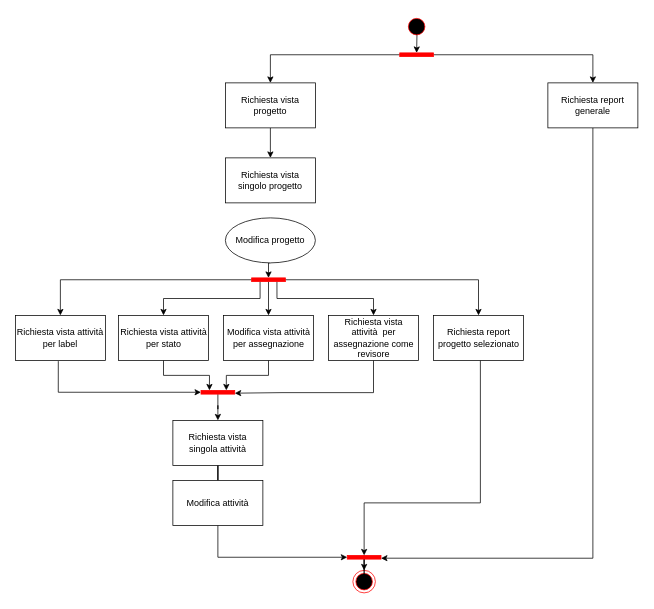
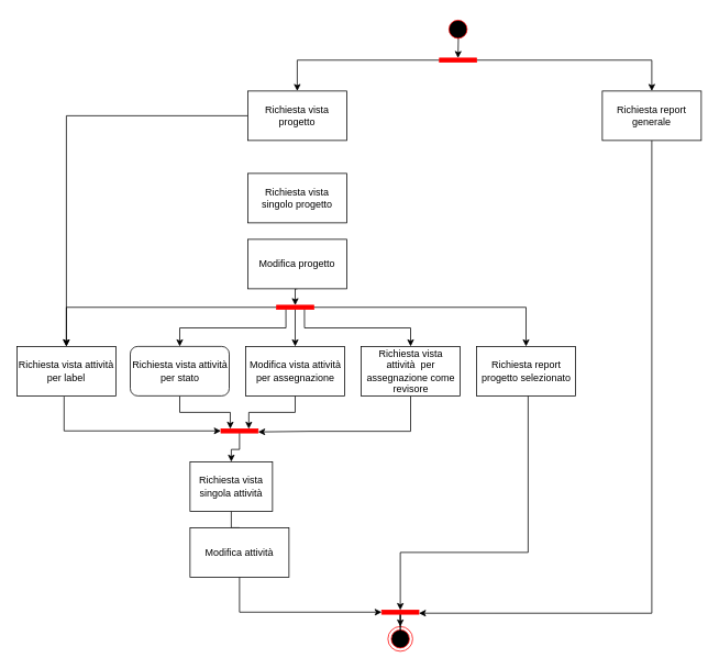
  <mxCell id="0" />
  <mxCell id="1" parent="0" />
  <mxCell id="2" value="" style="ellipse;shape=endState;fillColor=#000000;strokeColor=#ff0000" vertex="1" parent="1"><mxGeometry x="470" y="760" width="30" height="30" as="geometry" /></mxCell>
  <mxCell id="3" style="edgeStyle=orthogonalEdgeStyle;rounded=0;orthogonalLoop=1;jettySize=auto;html=1;" edge="1" parent="1" source="4" target="2"><mxGeometry relative="1" as="geometry" /></mxCell>
  <mxCell id="4" value="" style="whiteSpace=wrap;strokeColor=#FF0000;fillColor=#FF0000;direction=south;" vertex="1" parent="1"><mxGeometry x="462.5" y="740" width="45" height="5" as="geometry" /></mxCell>
  <mxCell id="5" style="edgeStyle=orthogonalEdgeStyle;rounded=0;orthogonalLoop=1;jettySize=auto;html=1;entryX=0;entryY=0.5;entryDx=0;entryDy=0;exitX=0.515;exitY=0.85;exitDx=0;exitDy=0;exitPerimeter=0;" edge="1" parent="1" source="6" target="14"><mxGeometry relative="1" as="geometry" /></mxCell>
  <mxCell id="6" value="" style="ellipse;shape=startState;fillColor=#000000;strokeColor=#ff0000;" vertex="1" parent="1"><mxGeometry x="540" y="20" width="30" height="30" as="geometry" /></mxCell>
- <mxCell id="7" style="edgeStyle=orthogonalEdgeStyle;rounded=0;orthogonalLoop=1;jettySize=auto;html=1;" edge="1" parent="1" source="8" target="11"><mxGeometry relative="1" as="geometry" /></mxCell>
+ <mxCell id="7" style="edgeStyle=orthogonalEdgeStyle;rounded=0;orthogonalLoop=1;jettySize=auto;html=1;" edge="1" parent="1" source="8" target="22"><mxGeometry relative="1" as="geometry" /></mxCell>
  <mxCell id="8" value="Richiesta vista progetto" style="rounded=0;whiteSpace=wrap;html=1;" vertex="1" parent="1"><mxGeometry x="300" y="110" width="120" height="60" as="geometry" /></mxCell>
  <mxCell id="9" style="edgeStyle=orthogonalEdgeStyle;rounded=0;orthogonalLoop=1;jettySize=auto;html=1;entryX=0.75;entryY=0;entryDx=0;entryDy=0;" edge="1" parent="1" source="10" target="4"><mxGeometry relative="1" as="geometry"><Array as="points"><mxPoint x="790" y="744" /></Array></mxGeometry></mxCell>
  <mxCell id="10" value="Richiesta report generale" style="rounded=0;whiteSpace=wrap;html=1;" vertex="1" parent="1"><mxGeometry x="730" y="110" width="120" height="60" as="geometry" /></mxCell>
  <mxCell id="11" value="Richiesta vista singolo progetto" style="rounded=0;whiteSpace=wrap;html=1;" vertex="1" parent="1"><mxGeometry x="300" y="210" width="120" height="60" as="geometry" /></mxCell>
  <mxCell id="12" style="edgeStyle=orthogonalEdgeStyle;rounded=0;orthogonalLoop=1;jettySize=auto;html=1;exitX=0.5;exitY=1;exitDx=0;exitDy=0;entryX=0.5;entryY=0;entryDx=0;entryDy=0;" edge="1" parent="1" source="14" target="8"><mxGeometry relative="1" as="geometry"><Array as="points"><mxPoint x="360" y="73" /></Array></mxGeometry></mxCell>
  <mxCell id="13" style="edgeStyle=orthogonalEdgeStyle;rounded=0;orthogonalLoop=1;jettySize=auto;html=1;entryX=0.5;entryY=0;entryDx=0;entryDy=0;" edge="1" parent="1" source="14" target="10"><mxGeometry relative="1" as="geometry" /></mxCell>
  <mxCell id="14" value="" style="whiteSpace=wrap;strokeColor=#FF0000;fillColor=#FF0000;direction=south;" vertex="1" parent="1"><mxGeometry x="532.5" y="70" width="45" height="5" as="geometry" /></mxCell>
  <mxCell id="15" style="edgeStyle=orthogonalEdgeStyle;rounded=0;orthogonalLoop=1;jettySize=auto;html=1;entryX=0.5;entryY=0;entryDx=0;entryDy=0;" edge="1" parent="1" source="20" target="22"><mxGeometry relative="1" as="geometry"><mxPoint x="77.5" y="420" as="targetPoint" /></mxGeometry></mxCell>
  <mxCell id="16" style="edgeStyle=orthogonalEdgeStyle;rounded=0;orthogonalLoop=1;jettySize=auto;html=1;entryX=0.5;entryY=0;entryDx=0;entryDy=0;exitX=1;exitY=0.75;exitDx=0;exitDy=0;" edge="1" parent="1" source="20" target="24"><mxGeometry relative="1" as="geometry" /></mxCell>
  <mxCell id="17" style="edgeStyle=orthogonalEdgeStyle;rounded=0;orthogonalLoop=1;jettySize=auto;html=1;entryX=0.5;entryY=0;entryDx=0;entryDy=0;" edge="1" parent="1" source="20" target="26"><mxGeometry relative="1" as="geometry" /></mxCell>
  <mxCell id="18" style="edgeStyle=orthogonalEdgeStyle;rounded=0;orthogonalLoop=1;jettySize=auto;html=1;entryX=0.5;entryY=0;entryDx=0;entryDy=0;exitX=1;exitY=0.25;exitDx=0;exitDy=0;" edge="1" parent="1" source="20" target="28"><mxGeometry relative="1" as="geometry" /></mxCell>
  <mxCell id="19" style="edgeStyle=orthogonalEdgeStyle;rounded=0;orthogonalLoop=1;jettySize=auto;html=1;entryX=0.5;entryY=0;entryDx=0;entryDy=0;exitX=0.5;exitY=0;exitDx=0;exitDy=0;" edge="1" parent="1" source="20" target="30"><mxGeometry relative="1" as="geometry" /></mxCell>
  <mxCell id="20" value="" style="whiteSpace=wrap;strokeColor=#FF0000;fillColor=#FF0000;direction=south;" vertex="1" parent="1"><mxGeometry x="335" y="370" width="45" height="5" as="geometry" /></mxCell>
  <mxCell id="21" style="edgeStyle=orthogonalEdgeStyle;rounded=0;orthogonalLoop=1;jettySize=auto;html=1;entryX=0.5;entryY=1;entryDx=0;entryDy=0;exitX=0.477;exitY=1.016;exitDx=0;exitDy=0;exitPerimeter=0;" edge="1" parent="1" target="34"><mxGeometry relative="1" as="geometry"><mxPoint x="77.24" y="480.96" as="sourcePoint" /><Array as="points"><mxPoint x="77" y="523" /></Array></mxGeometry></mxCell>
  <mxCell id="22" value="Richiesta vista attività per label" style="rounded=0;whiteSpace=wrap;html=1;" vertex="1" parent="1"><mxGeometry x="20" y="420" width="120" height="60" as="geometry" /></mxCell>
  <mxCell id="23" style="edgeStyle=orthogonalEdgeStyle;rounded=0;orthogonalLoop=1;jettySize=auto;html=1;entryX=0;entryY=0.75;entryDx=0;entryDy=0;" edge="1" parent="1" source="24" target="34"><mxGeometry relative="1" as="geometry" /></mxCell>
- <mxCell id="24" value="Richiesta vista attività per stato" style="rounded=0;whiteSpace=wrap;html=1;" vertex="1" parent="1"><mxGeometry x="157.5" y="420" width="120" height="60" as="geometry" /></mxCell>
+ <mxCell id="24" value="Richiesta vista attività per stato" style="whiteSpace=wrap;html=1;rounded=1;" vertex="1" parent="1"><mxGeometry x="157.5" y="420" width="120" height="60" as="geometry" /></mxCell>
  <mxCell id="25" style="edgeStyle=orthogonalEdgeStyle;rounded=0;orthogonalLoop=1;jettySize=auto;html=1;entryX=0;entryY=0.25;entryDx=0;entryDy=0;" edge="1" parent="1" source="26" target="34"><mxGeometry relative="1" as="geometry" /></mxCell>
  <mxCell id="26" value="Modifica vista attività per assegnazione" style="rounded=0;whiteSpace=wrap;html=1;" vertex="1" parent="1"><mxGeometry x="297.5" y="420" width="120" height="60" as="geometry" /></mxCell>
  <mxCell id="27" style="edgeStyle=orthogonalEdgeStyle;rounded=0;orthogonalLoop=1;jettySize=auto;html=1;entryX=0.75;entryY=0;entryDx=0;entryDy=0;" edge="1" parent="1" source="28" target="34"><mxGeometry relative="1" as="geometry"><Array as="points"><mxPoint x="497.5" y="523" /><mxPoint x="375.5" y="523" /></Array></mxGeometry></mxCell>
  <mxCell id="28" value="Richiesta vista attività&amp;nbsp;&amp;nbsp;per assegnazione come revisore" style="rounded=0;whiteSpace=wrap;html=1;" vertex="1" parent="1"><mxGeometry x="437.5" y="420" width="120" height="60" as="geometry" /></mxCell>
  <mxCell id="29" style="edgeStyle=orthogonalEdgeStyle;rounded=0;orthogonalLoop=1;jettySize=auto;html=1;entryX=0;entryY=0.5;entryDx=0;entryDy=0;" edge="1" parent="1" source="30" target="4"><mxGeometry relative="1" as="geometry"><Array as="points"><mxPoint x="640" y="670" /><mxPoint x="485" y="670" /></Array></mxGeometry></mxCell>
  <mxCell id="30" value="Richiesta report progetto selezionato" style="rounded=0;whiteSpace=wrap;html=1;" vertex="1" parent="1"><mxGeometry x="577.5" y="420" width="120" height="60" as="geometry" /></mxCell>
  <mxCell id="31" style="edgeStyle=orthogonalEdgeStyle;rounded=0;orthogonalLoop=1;jettySize=auto;html=1;entryX=0.5;entryY=0;entryDx=0;entryDy=0;endArrow=none;" edge="1" parent="1" source="32" target="38"><mxGeometry relative="1" as="geometry" /></mxCell>
- <mxCell id="32" value="Richiesta vista singola attività" style="rounded=0;whiteSpace=wrap;html=1;" vertex="1" parent="1"><mxGeometry x="230" y="560" width="120" height="60" as="geometry" /></mxCell>
+ <mxCell id="32" value="Richiesta vista singola attività" style="rounded=0;whiteSpace=wrap;html=1;" vertex="1" parent="1"><mxGeometry x="230" y="560" width="100" height="60" as="geometry" /></mxCell>
  <mxCell id="33" style="edgeStyle=orthogonalEdgeStyle;rounded=0;orthogonalLoop=1;jettySize=auto;html=1;entryX=0.5;entryY=0;entryDx=0;entryDy=0;" edge="1" parent="1" source="34" target="32"><mxGeometry relative="1" as="geometry" /></mxCell>
  <mxCell id="34" value="" style="whiteSpace=wrap;strokeColor=#FF0000;fillColor=#FF0000;direction=south;" vertex="1" parent="1"><mxGeometry x="267.5" y="520" width="45" height="5" as="geometry" /></mxCell>
  <mxCell id="35" style="edgeStyle=orthogonalEdgeStyle;rounded=0;orthogonalLoop=1;jettySize=auto;html=1;exitX=0.5;exitY=1;exitDx=0;exitDy=0;entryX=0;entryY=0.5;entryDx=0;entryDy=0;" edge="1" parent="1" source="36" target="20"><mxGeometry relative="1" as="geometry" /></mxCell>
- <mxCell id="36" value="Modifica progetto" style="ellipse;whiteSpace=wrap;html=1;" vertex="1" parent="1"><mxGeometry x="300" y="290" width="120" height="60" as="geometry" /></mxCell>
+ <mxCell id="36" value="Modifica progetto" style="rounded=0;whiteSpace=wrap;html=1;" vertex="1" parent="1"><mxGeometry x="300" y="290" width="120" height="60" as="geometry" /></mxCell>
  <mxCell id="37" style="edgeStyle=orthogonalEdgeStyle;rounded=0;orthogonalLoop=1;jettySize=auto;html=1;entryX=0.5;entryY=1;entryDx=0;entryDy=0;" edge="1" parent="1" source="38" target="4"><mxGeometry relative="1" as="geometry"><Array as="points"><mxPoint x="290" y="743" /></Array></mxGeometry></mxCell>
  <mxCell id="38" value="Modifica attività" style="rounded=0;whiteSpace=wrap;html=1;" vertex="1" parent="1"><mxGeometry x="230" y="640" width="120" height="60" as="geometry" /></mxCell>
